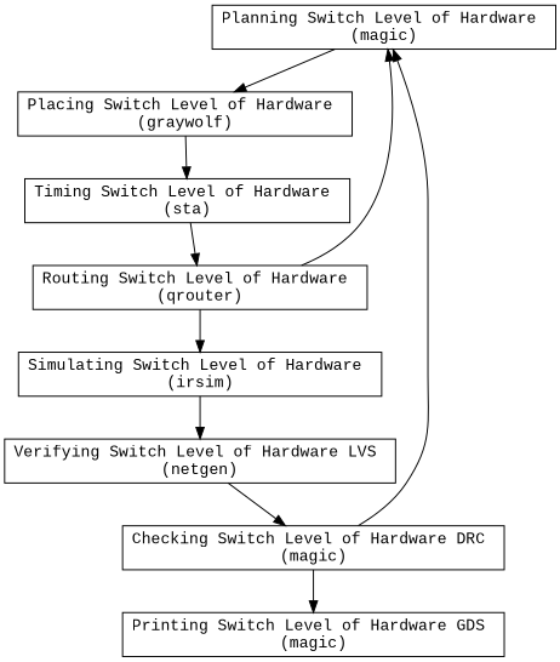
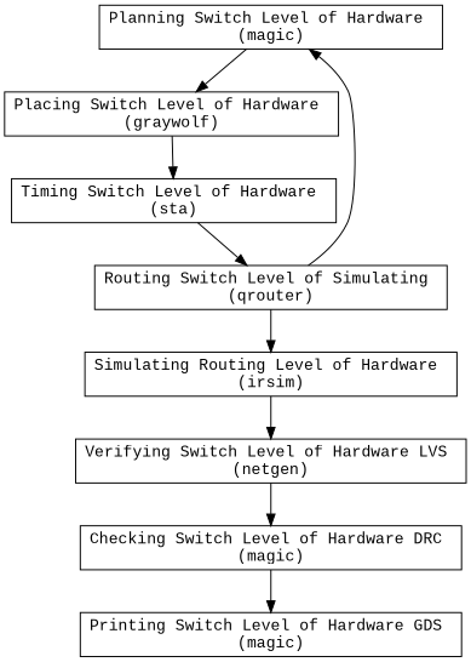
  digraph {
    fontname="Liberation Mono"
    node [fontname="Liberation Mono" shape=record]
    edge [fontname="Liberation Mono"]
    n1 [label="Planning Switch Level of Hardware \n(magic)"]
    n2 [label="Placing Switch Level of Hardware \n(graywolf)"]
    n3 [label="Timing Switch Level of Hardware \n(sta)"]
-   n4 [label="Routing Switch Level of Hardware \n(qrouter)"]
-   n5 [label="Simulating Switch Level of Hardware \n(irsim)"]
+   n4 [label="Routing Switch Level of Simulating \n(qrouter)"]
+   n5 [label="Simulating Routing Level of Hardware \n(irsim)"]
    n6 [label="Verifying Switch Level of Hardware LVS \n(netgen)"]
    n7 [label="Checking Switch Level of Hardware DRC \n(magic)"]
    n8 [label="Printing Switch Level of Hardware GDS \n(magic)"]
    n1 -> n2
    n2 -> n3
    n3 -> n4
    n4 -> n1
    n4 -> n5
    n5 -> n6
    n6 -> n7
-   n7 -> n1
    n7 -> n8
  }
